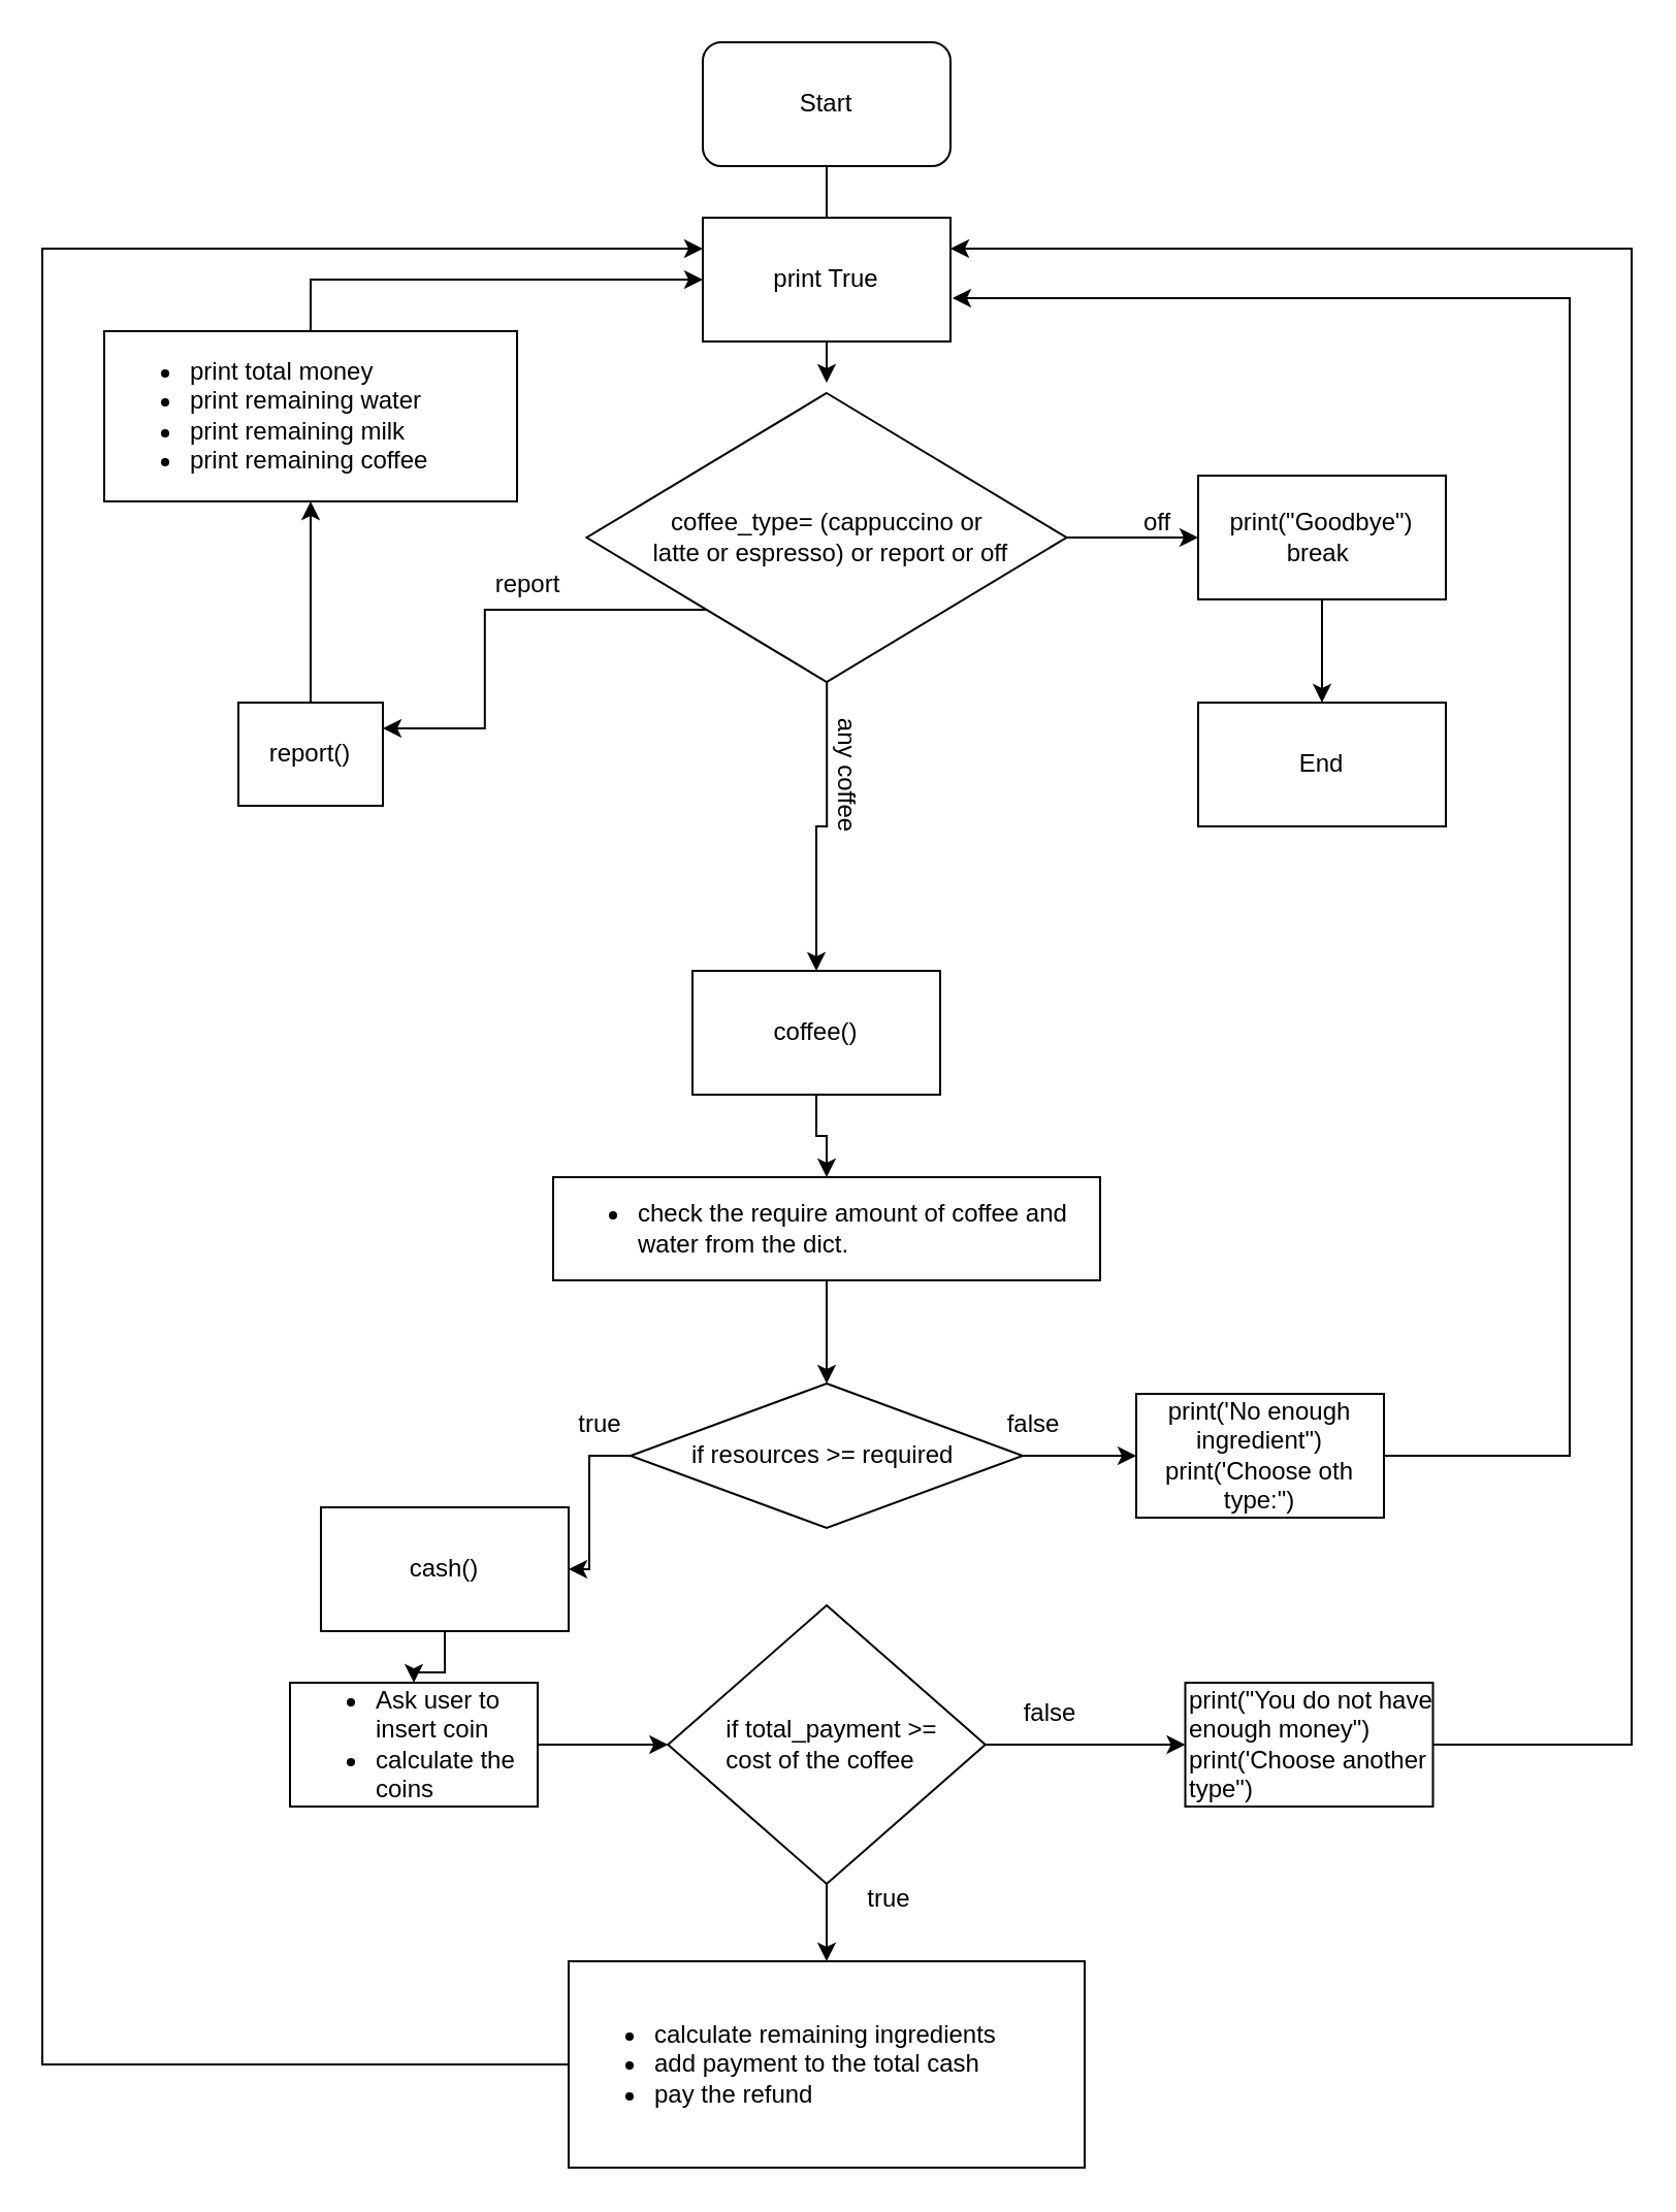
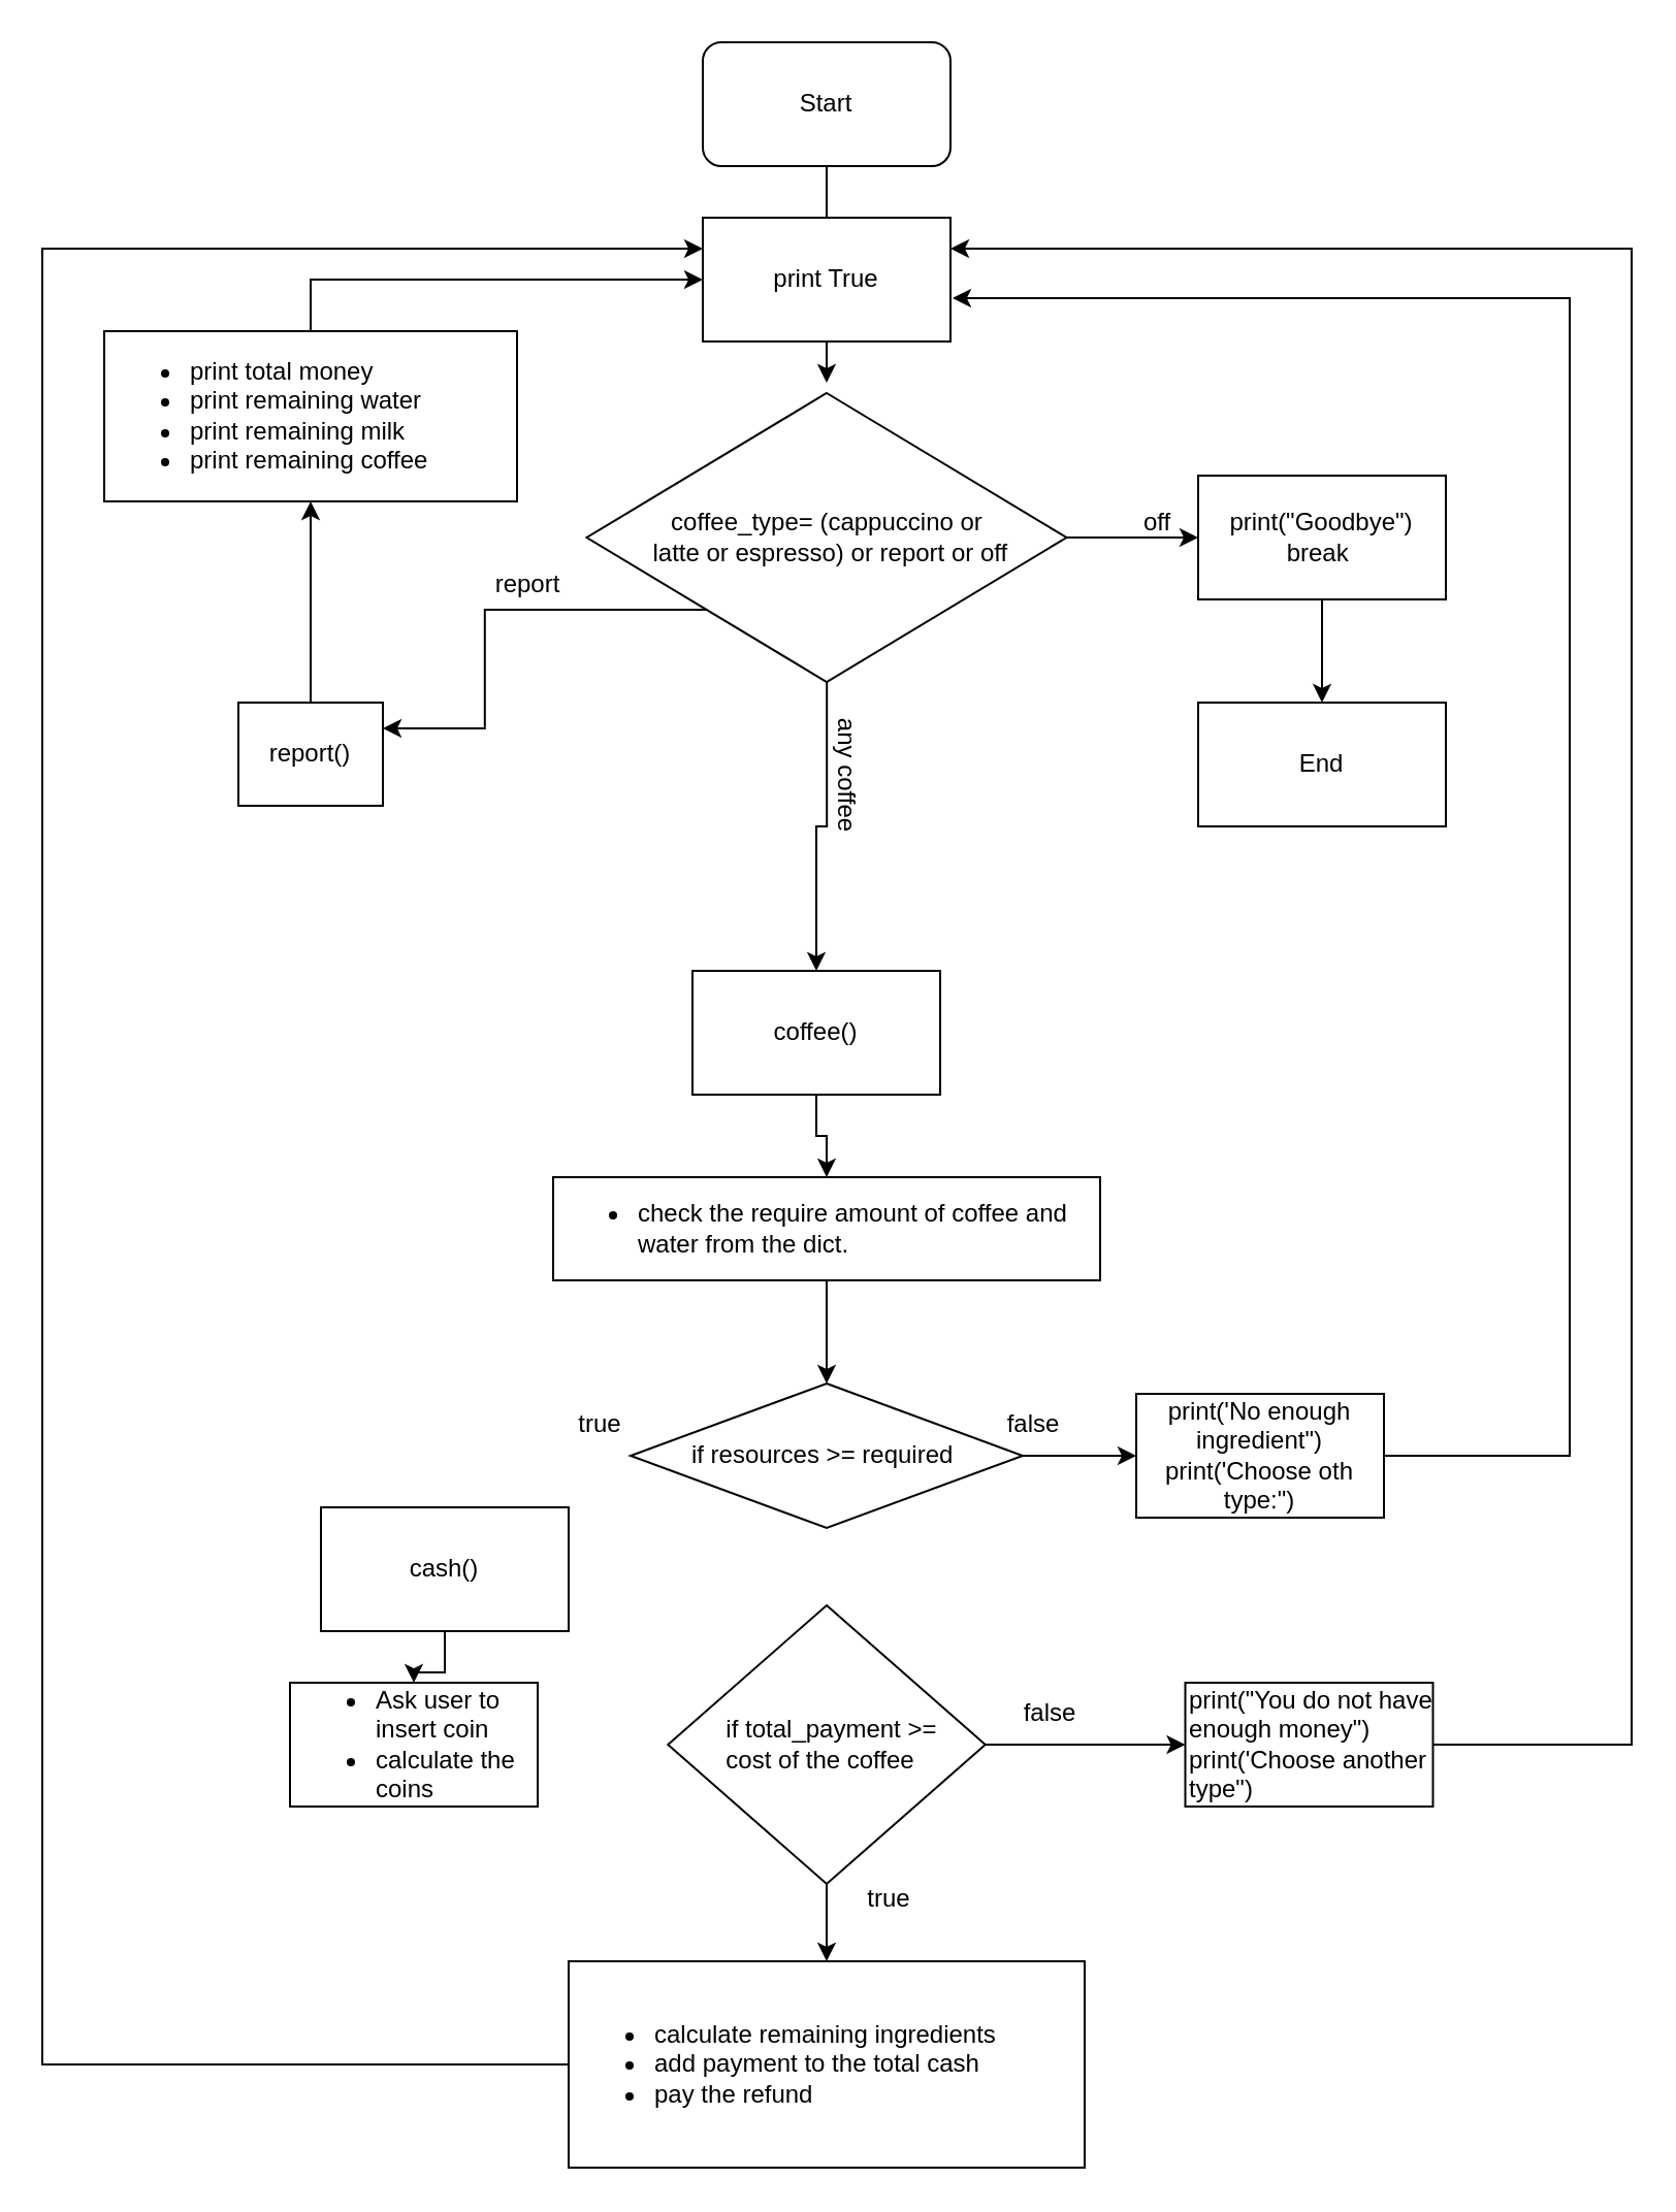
  <mxCell id="0" />
  <mxCell id="1" parent="0" />
  <mxCell id="2" value="" style="edgeStyle=orthogonalEdgeStyle;rounded=0;orthogonalLoop=1;jettySize=auto;html=1;" edge="1" parent="1" source="3"><mxGeometry relative="1" as="geometry"><mxPoint x="400" y="160" as="targetPoint" /></mxGeometry></mxCell>
  <mxCell id="3" value="Start" style="rounded=1;whiteSpace=wrap;html=1;" vertex="1" parent="1"><mxGeometry x="340" y="20" width="120" height="60" as="geometry" /></mxCell>
  <mxCell id="4" value="" style="edgeStyle=orthogonalEdgeStyle;rounded=0;orthogonalLoop=1;jettySize=auto;html=1;" edge="1" parent="1" source="5"><mxGeometry relative="1" as="geometry"><mxPoint x="400" y="185" as="targetPoint" /></mxGeometry></mxCell>
  <mxCell id="5" value="print True" style="rounded=0;whiteSpace=wrap;html=1;" vertex="1" parent="1"><mxGeometry x="340" y="105" width="120" height="60" as="geometry" /></mxCell>
  <mxCell id="6" value="" style="edgeStyle=orthogonalEdgeStyle;rounded=0;orthogonalLoop=1;jettySize=auto;html=1;" edge="1" parent="1" source="7" target="9"><mxGeometry relative="1" as="geometry" /></mxCell>
  <mxCell id="7" value="report()" style="rounded=0;whiteSpace=wrap;html=1;" vertex="1" parent="1"><mxGeometry x="115" y="340" width="70" height="50" as="geometry" /></mxCell>
  <mxCell id="8" style="edgeStyle=orthogonalEdgeStyle;rounded=0;orthogonalLoop=1;jettySize=auto;html=1;exitX=0.5;exitY=0;exitDx=0;exitDy=0;entryX=0;entryY=0.5;entryDx=0;entryDy=0;" edge="1" parent="1" source="9" target="5"><mxGeometry relative="1" as="geometry" /></mxCell>
  <mxCell id="9" value="&lt;ul&gt;&lt;li&gt;print total money&lt;/li&gt;&lt;li&gt;print remaining water&lt;/li&gt;&lt;li&gt;print remaining milk&lt;/li&gt;&lt;li&gt;print remaining coffee&lt;/li&gt;&lt;/ul&gt;" style="rounded=0;whiteSpace=wrap;html=1;align=left;" vertex="1" parent="1"><mxGeometry x="50" y="160" width="200" height="82.5" as="geometry" /></mxCell>
  <mxCell id="10" style="edgeStyle=orthogonalEdgeStyle;rounded=0;orthogonalLoop=1;jettySize=auto;html=1;exitX=0;exitY=1;exitDx=0;exitDy=0;entryX=1;entryY=0.25;entryDx=0;entryDy=0;" edge="1" parent="1" source="13" target="7"><mxGeometry relative="1" as="geometry" /></mxCell>
  <mxCell id="11" style="edgeStyle=orthogonalEdgeStyle;rounded=0;orthogonalLoop=1;jettySize=auto;html=1;exitX=1;exitY=0.5;exitDx=0;exitDy=0;" edge="1" parent="1" source="13"><mxGeometry relative="1" as="geometry"><mxPoint x="580" y="260" as="targetPoint" /></mxGeometry></mxCell>
  <mxCell id="12" value="" style="edgeStyle=orthogonalEdgeStyle;rounded=0;orthogonalLoop=1;jettySize=auto;html=1;" edge="1" parent="1" source="13" target="20"><mxGeometry relative="1" as="geometry" /></mxCell>
  <mxCell id="13" value="coffee_type= (cappuccino or&lt;br&gt;&amp;nbsp;latte or espresso) or report or off" style="rhombus;whiteSpace=wrap;html=1;" vertex="1" parent="1"><mxGeometry x="283.75" y="190" width="232.5" height="140" as="geometry" /></mxCell>
  <mxCell id="14" value="off" style="text;html=1;align=center;verticalAlign=middle;resizable=0;points=[];autosize=1;strokeColor=none;fillColor=none;" vertex="1" parent="1"><mxGeometry x="540" y="238" width="40" height="30" as="geometry" /></mxCell>
  <mxCell id="15" value="report" style="text;html=1;align=center;verticalAlign=middle;resizable=0;points=[];autosize=1;strokeColor=none;fillColor=none;" vertex="1" parent="1"><mxGeometry x="230" y="268" width="50" height="30" as="geometry" /></mxCell>
  <mxCell id="16" style="edgeStyle=orthogonalEdgeStyle;rounded=0;orthogonalLoop=1;jettySize=auto;html=1;exitX=0.5;exitY=1;exitDx=0;exitDy=0;" edge="1" parent="1" source="17" target="18"><mxGeometry relative="1" as="geometry" /></mxCell>
  <mxCell id="17" value="print(&quot;Goodbye&quot;)&lt;br&gt;break&amp;nbsp;" style="rounded=0;whiteSpace=wrap;html=1;" vertex="1" parent="1"><mxGeometry x="580" y="230" width="120" height="60" as="geometry" /></mxCell>
  <mxCell id="18" value="End" style="whiteSpace=wrap;html=1;rounded=0;" vertex="1" parent="1"><mxGeometry x="580" y="340" width="120" height="60" as="geometry" /></mxCell>
  <mxCell id="19" value="" style="edgeStyle=orthogonalEdgeStyle;rounded=0;orthogonalLoop=1;jettySize=auto;html=1;" edge="1" parent="1" source="20" target="23"><mxGeometry relative="1" as="geometry" /></mxCell>
  <mxCell id="20" value="coffee()" style="whiteSpace=wrap;html=1;" vertex="1" parent="1"><mxGeometry x="335" y="470" width="120" height="60" as="geometry" /></mxCell>
  <mxCell id="21" value="any coffee" style="text;html=1;align=center;verticalAlign=middle;resizable=0;points=[];autosize=1;strokeColor=none;fillColor=none;rotation=90;" vertex="1" parent="1"><mxGeometry x="370" y="360" width="80" height="30" as="geometry" /></mxCell>
  <mxCell id="22" style="edgeStyle=orthogonalEdgeStyle;rounded=0;orthogonalLoop=1;jettySize=auto;html=1;exitX=0.5;exitY=1;exitDx=0;exitDy=0;entryX=0.5;entryY=0;entryDx=0;entryDy=0;" edge="1" parent="1" source="23" target="26"><mxGeometry relative="1" as="geometry" /></mxCell>
  <mxCell id="23" value="&lt;ul&gt;&lt;li style=&quot;text-align: left;&quot;&gt;check the require amount of coffee and water from the dict.&lt;/li&gt;&lt;/ul&gt;" style="whiteSpace=wrap;html=1;" vertex="1" parent="1"><mxGeometry x="267.5" y="570" width="265" height="50" as="geometry" /></mxCell>
- <mxCell id="24" style="edgeStyle=orthogonalEdgeStyle;rounded=0;orthogonalLoop=1;jettySize=auto;html=1;exitX=0;exitY=0.5;exitDx=0;exitDy=0;entryX=1;entryY=0.5;entryDx=0;entryDy=0;" edge="1" parent="1" source="26" target="28"><mxGeometry relative="1" as="geometry" /></mxCell>
  <mxCell id="25" style="edgeStyle=orthogonalEdgeStyle;rounded=0;orthogonalLoop=1;jettySize=auto;html=1;entryX=0;entryY=0.5;entryDx=0;entryDy=0;" edge="1" parent="1" source="26" target="31"><mxGeometry relative="1" as="geometry" /></mxCell>
  <mxCell id="26" value="if resources &amp;gt;= required&amp;nbsp;" style="rhombus;whiteSpace=wrap;html=1;" vertex="1" parent="1"><mxGeometry x="305" y="670" width="190" height="70" as="geometry" /></mxCell>
  <mxCell id="27" value="" style="edgeStyle=orthogonalEdgeStyle;rounded=0;orthogonalLoop=1;jettySize=auto;html=1;" edge="1" parent="1" source="28" target="33"><mxGeometry relative="1" as="geometry" /></mxCell>
  <mxCell id="28" value="cash()" style="whiteSpace=wrap;html=1;" vertex="1" parent="1"><mxGeometry x="155" y="730" width="120" height="60" as="geometry" /></mxCell>
  <mxCell id="29" value="true&lt;br&gt;" style="text;html=1;align=center;verticalAlign=middle;resizable=0;points=[];autosize=1;strokeColor=none;fillColor=none;" vertex="1" parent="1"><mxGeometry x="270" y="675" width="40" height="30" as="geometry" /></mxCell>
  <mxCell id="30" style="edgeStyle=orthogonalEdgeStyle;rounded=0;orthogonalLoop=1;jettySize=auto;html=1;entryX=1.008;entryY=0.65;entryDx=0;entryDy=0;entryPerimeter=0;" edge="1" parent="1" source="31" target="5"><mxGeometry relative="1" as="geometry"><Array as="points"><mxPoint x="760" y="705" /><mxPoint x="760" y="144" /></Array></mxGeometry></mxCell>
  <mxCell id="31" value="print('No enough ingredient&quot;)&lt;br&gt;print('Choose oth type:&quot;)" style="whiteSpace=wrap;html=1;" vertex="1" parent="1"><mxGeometry x="550" y="675" width="120" height="60" as="geometry" /></mxCell>
- <mxCell id="32" value="" style="edgeStyle=orthogonalEdgeStyle;rounded=0;orthogonalLoop=1;jettySize=auto;html=1;" edge="1" parent="1" source="33" target="36"><mxGeometry relative="1" as="geometry" /></mxCell>
  <mxCell id="33" value="&lt;ul&gt;&lt;li&gt;Ask user to insert coin&lt;/li&gt;&lt;li&gt;calculate the coins&lt;/li&gt;&lt;/ul&gt;" style="whiteSpace=wrap;html=1;align=left;" vertex="1" parent="1"><mxGeometry x="140" y="815" width="120" height="60" as="geometry" /></mxCell>
  <mxCell id="34" value="" style="edgeStyle=orthogonalEdgeStyle;rounded=0;orthogonalLoop=1;jettySize=auto;html=1;" edge="1" parent="1" source="36" target="39"><mxGeometry relative="1" as="geometry" /></mxCell>
  <mxCell id="35" value="" style="edgeStyle=orthogonalEdgeStyle;rounded=0;orthogonalLoop=1;jettySize=auto;html=1;" edge="1" parent="1" source="36" target="42"><mxGeometry relative="1" as="geometry" /></mxCell>
  <mxCell id="36" value="&lt;span style=&quot;white-space: pre;&quot;&gt;&#09;&lt;/span&gt;if total_payment &amp;gt;=&lt;br&gt;&amp;nbsp; &lt;span style=&quot;white-space: pre;&quot;&gt;&#09;&lt;/span&gt;cost of the coffee" style="rhombus;whiteSpace=wrap;html=1;align=left;" vertex="1" parent="1"><mxGeometry x="323.13" y="777.5" width="153.75" height="135" as="geometry" /></mxCell>
  <mxCell id="37" value="false" style="text;html=1;align=center;verticalAlign=middle;resizable=0;points=[];autosize=1;strokeColor=none;fillColor=none;" vertex="1" parent="1"><mxGeometry x="475" y="675" width="50" height="30" as="geometry" /></mxCell>
  <mxCell id="38" style="edgeStyle=orthogonalEdgeStyle;rounded=0;orthogonalLoop=1;jettySize=auto;html=1;entryX=1;entryY=0.25;entryDx=0;entryDy=0;" edge="1" parent="1" source="39" target="5"><mxGeometry relative="1" as="geometry"><Array as="points"><mxPoint x="790" y="845" /><mxPoint x="790" y="120" /></Array></mxGeometry></mxCell>
  <mxCell id="39" value="print(&quot;You do not have enough money&quot;)&lt;br&gt;print('Choose another type&quot;)" style="whiteSpace=wrap;html=1;align=left;" vertex="1" parent="1"><mxGeometry x="573.755" y="815" width="120" height="60" as="geometry" /></mxCell>
  <mxCell id="40" value="false" style="text;html=1;align=center;verticalAlign=middle;resizable=0;points=[];autosize=1;strokeColor=none;fillColor=none;" vertex="1" parent="1"><mxGeometry x="482.5" y="815" width="50" height="30" as="geometry" /></mxCell>
  <mxCell id="41" style="edgeStyle=orthogonalEdgeStyle;rounded=0;orthogonalLoop=1;jettySize=auto;html=1;entryX=0;entryY=0.25;entryDx=0;entryDy=0;" edge="1" parent="1" source="42" target="5"><mxGeometry relative="1" as="geometry"><mxPoint x="20" y="110" as="targetPoint" /><Array as="points"><mxPoint x="20" y="1000" /><mxPoint x="20" y="120" /></Array></mxGeometry></mxCell>
  <mxCell id="42" value="&lt;ul&gt;&lt;li&gt;calculate remaining ingredients&lt;/li&gt;&lt;li&gt;add payment to the total cash&lt;/li&gt;&lt;li&gt;pay the refund&lt;/li&gt;&lt;/ul&gt;" style="whiteSpace=wrap;html=1;align=left;" vertex="1" parent="1"><mxGeometry x="275" y="950" width="250" height="100" as="geometry" /></mxCell>
  <mxCell id="43" value="true" style="text;html=1;align=center;verticalAlign=middle;resizable=0;points=[];autosize=1;strokeColor=none;fillColor=none;" vertex="1" parent="1"><mxGeometry x="410" y="905" width="40" height="30" as="geometry" /></mxCell>
